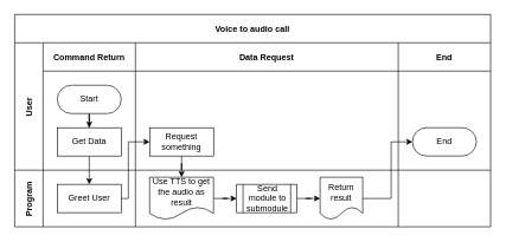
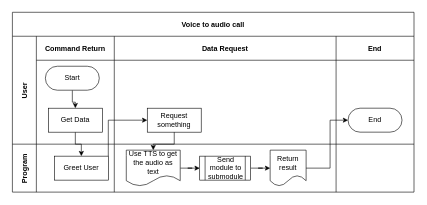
  <mxCell id="0" />
  <mxCell id="1" parent="0" />
  <mxCell id="2" value="Voice to audio call" style="shape=table;childLayout=tableLayout;startSize=40;collapsible=0;recursiveResize=0;expand=0;fillColor=none;fontStyle=1;" parent="1" vertex="1"><mxGeometry x="20" y="20" width="670" height="300" as="geometry" /></mxCell>
  <mxCell id="3" value="" style="edgeStyle=orthogonalEdgeStyle;rounded=0;orthogonalLoop=1;jettySize=auto;html=1;" parent="2" source="8" target="15" edge="1"><mxGeometry relative="1" as="geometry" /></mxCell>
  <mxCell id="4" value="User" style="shape=tableRow;horizontal=0;swimlaneHead=0;swimlaneBody=0;top=0;left=0;bottom=0;right=0;fillColor=none;points=[[0,0.5],[1,0.5]];portConstraint=eastwest;startSize=40;collapsible=0;recursiveResize=0;expand=0;fontStyle=1;" parent="2" vertex="1"><mxGeometry y="40" width="670" height="180" as="geometry" /></mxCell>
  <mxCell id="5" value="Command Return" style="swimlane;swimlaneHead=0;swimlaneBody=0;connectable=0;fillColor=none;startSize=40;collapsible=0;recursiveResize=0;expand=0;fontStyle=1;" parent="4" vertex="1"><mxGeometry x="40" width="130" height="180" as="geometry"><mxRectangle width="130" height="180" as="alternateBounds" /></mxGeometry></mxCell>
  <mxCell id="6" style="edgeStyle=orthogonalEdgeStyle;rounded=0;orthogonalLoop=1;jettySize=auto;html=1;" parent="5" source="7" target="8" edge="1"><mxGeometry relative="1" as="geometry" /></mxCell>
- <mxCell id="7" value="Start" style="rounded=1;whiteSpace=wrap;html=1;arcSize=50;" parent="5" vertex="1"><mxGeometry x="20" y="60" width="90" height="40" as="geometry" /></mxCell>
+ <mxCell id="7" value="Start" style="rounded=1;whiteSpace=wrap;html=1;arcSize=50;" parent="5" vertex="1"><mxGeometry x="15" y="50" width="90" height="40" as="geometry" /></mxCell>
  <mxCell id="8" value="Get Data" style="rounded=0;whiteSpace=wrap;html=1;" parent="5" vertex="1"><mxGeometry x="20" y="120" width="90" height="40" as="geometry" /></mxCell>
  <mxCell id="9" value="Data Request" style="swimlane;swimlaneHead=0;swimlaneBody=0;connectable=0;fillColor=none;startSize=40;collapsible=0;recursiveResize=0;expand=0;fontStyle=1;" parent="4" vertex="1"><mxGeometry x="170" width="370" height="180" as="geometry"><mxRectangle width="370" height="180" as="alternateBounds" /></mxGeometry></mxCell>
- <mxCell id="10" value="Request something" style="rounded=0;whiteSpace=wrap;html=1;" parent="9" vertex="1"><mxGeometry x="20" y="120" width="90" height="40" as="geometry" /></mxCell>
+ <mxCell id="10" value="Request something" style="rounded=0;whiteSpace=wrap;html=1;" parent="9" vertex="1"><mxGeometry x="55" y="120" width="90" height="40" as="geometry" /></mxCell>
  <mxCell id="11" value="End" style="swimlane;swimlaneHead=0;swimlaneBody=0;connectable=0;fillColor=none;startSize=40;collapsible=0;recursiveResize=0;expand=0;fontStyle=1;" parent="4" vertex="1"><mxGeometry x="540" width="130" height="180" as="geometry"><mxRectangle width="130" height="180" as="alternateBounds" /></mxGeometry></mxCell>
  <mxCell id="12" value="End" style="rounded=1;whiteSpace=wrap;html=1;arcSize=50;" parent="11" vertex="1"><mxGeometry x="20" y="120" width="90" height="40" as="geometry" /></mxCell>
  <mxCell id="13" value="Program" style="shape=tableRow;horizontal=0;swimlaneHead=0;swimlaneBody=0;top=0;left=0;bottom=0;right=0;fillColor=none;points=[[0,0.5],[1,0.5]];portConstraint=eastwest;startSize=40;collapsible=0;recursiveResize=0;expand=0;fontStyle=1;" parent="2" vertex="1"><mxGeometry y="220" width="670" height="80" as="geometry" /></mxCell>
  <mxCell id="14" value="" style="swimlane;swimlaneHead=0;swimlaneBody=0;connectable=0;fillColor=none;startSize=0;collapsible=0;recursiveResize=0;expand=0;fontStyle=1;" parent="13" vertex="1"><mxGeometry x="40" width="130" height="80" as="geometry"><mxRectangle width="130" height="80" as="alternateBounds" /></mxGeometry></mxCell>
- <mxCell id="15" value="Greet User" style="rounded=0;whiteSpace=wrap;html=1;" parent="14" vertex="1"><mxGeometry x="20" y="20" width="90" height="40" as="geometry" /></mxCell>
+ <mxCell id="15" value="Greet User" style="rounded=0;whiteSpace=wrap;html=1;" parent="14" vertex="1"><mxGeometry x="30" y="20" width="90" height="40" as="geometry" /></mxCell>
  <mxCell id="16" value="" style="swimlane;swimlaneHead=0;swimlaneBody=0;connectable=0;fillColor=none;startSize=0;collapsible=0;recursiveResize=0;expand=0;fontStyle=1;" parent="13" vertex="1"><mxGeometry x="170" width="370" height="80" as="geometry"><mxRectangle width="370" height="80" as="alternateBounds" /></mxGeometry></mxCell>
  <mxCell id="17" style="edgeStyle=orthogonalEdgeStyle;rounded=0;orthogonalLoop=1;jettySize=auto;html=1;entryX=0;entryY=0.5;entryDx=0;entryDy=0;" parent="16" source="18" target="20" edge="1"><mxGeometry relative="1" as="geometry" /></mxCell>
- <mxCell id="18" value="Use TTS to get the audio as result" style="shape=document;whiteSpace=wrap;html=1;boundedLbl=1;" parent="16" vertex="1"><mxGeometry x="20" y="10" width="90" height="60" as="geometry" /></mxCell>
+ <mxCell id="18" value="Use TTS to get the audio as text" style="shape=document;whiteSpace=wrap;html=1;boundedLbl=1;" parent="16" vertex="1"><mxGeometry x="20" y="10" width="90" height="60" as="geometry" /></mxCell>
  <mxCell id="19" style="edgeStyle=orthogonalEdgeStyle;rounded=0;orthogonalLoop=1;jettySize=auto;html=1;" parent="16" source="20" target="21" edge="1"><mxGeometry relative="1" as="geometry" /></mxCell>
  <mxCell id="20" value="Send module to submodule" style="shape=process;whiteSpace=wrap;html=1;backgroundOutline=1;" parent="16" vertex="1"><mxGeometry x="142.5" y="20" width="85" height="40" as="geometry" /></mxCell>
  <mxCell id="21" value="Return result" style="shape=document;whiteSpace=wrap;html=1;boundedLbl=1;" parent="16" vertex="1"><mxGeometry x="260" y="10" width="60" height="60" as="geometry" /></mxCell>
  <mxCell id="22" value="" style="swimlane;swimlaneHead=0;swimlaneBody=0;connectable=0;fillColor=none;startSize=0;collapsible=0;recursiveResize=0;expand=0;fontStyle=1;" parent="13" vertex="1"><mxGeometry x="540" width="130" height="80" as="geometry"><mxRectangle width="130" height="80" as="alternateBounds" /></mxGeometry></mxCell>
  <mxCell id="23" value="" style="edgeStyle=orthogonalEdgeStyle;rounded=0;orthogonalLoop=1;jettySize=auto;html=1;" parent="2" source="15" target="10" edge="1"><mxGeometry relative="1" as="geometry"><Array as="points"><mxPoint x="160" y="260" /><mxPoint x="160" y="180" /></Array></mxGeometry></mxCell>
  <mxCell id="24" value="" style="edgeStyle=orthogonalEdgeStyle;rounded=0;orthogonalLoop=1;jettySize=auto;html=1;" parent="2" source="10" target="18" edge="1"><mxGeometry relative="1" as="geometry" /></mxCell>
  <mxCell id="25" style="edgeStyle=orthogonalEdgeStyle;rounded=0;orthogonalLoop=1;jettySize=auto;html=1;entryX=0;entryY=0.5;entryDx=0;entryDy=0;" parent="2" source="21" target="12" edge="1"><mxGeometry relative="1" as="geometry"><Array as="points"><mxPoint x="530" y="260" /><mxPoint x="530" y="180" /></Array></mxGeometry></mxCell>
